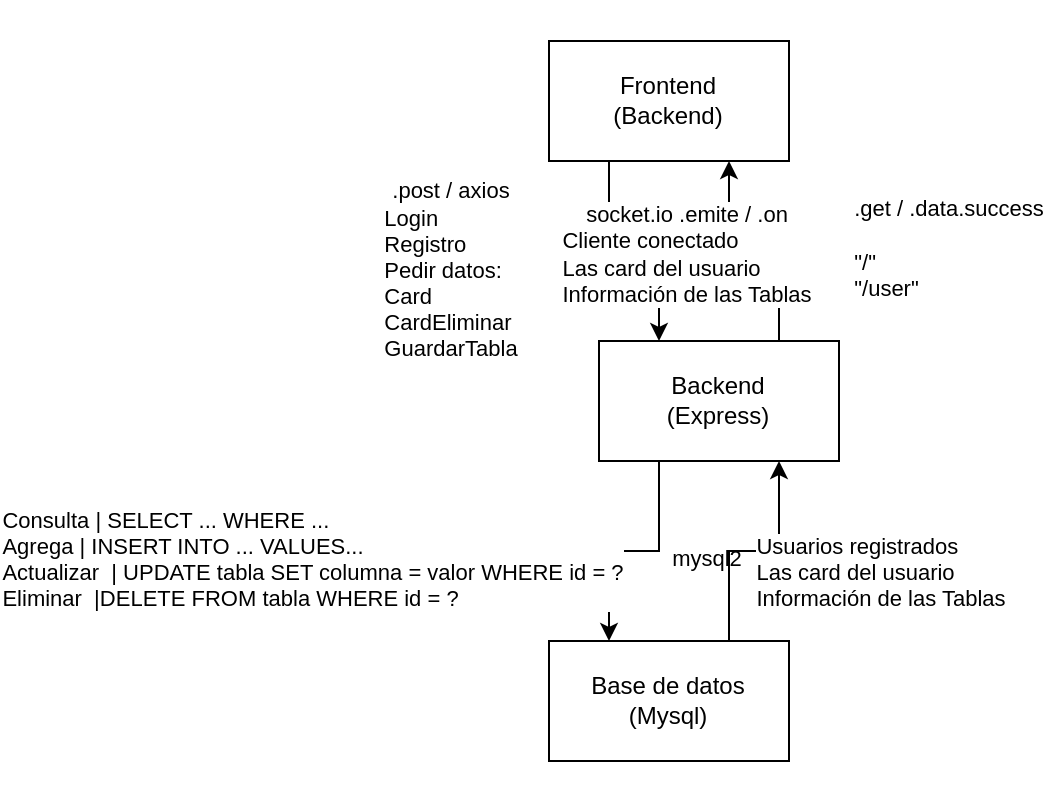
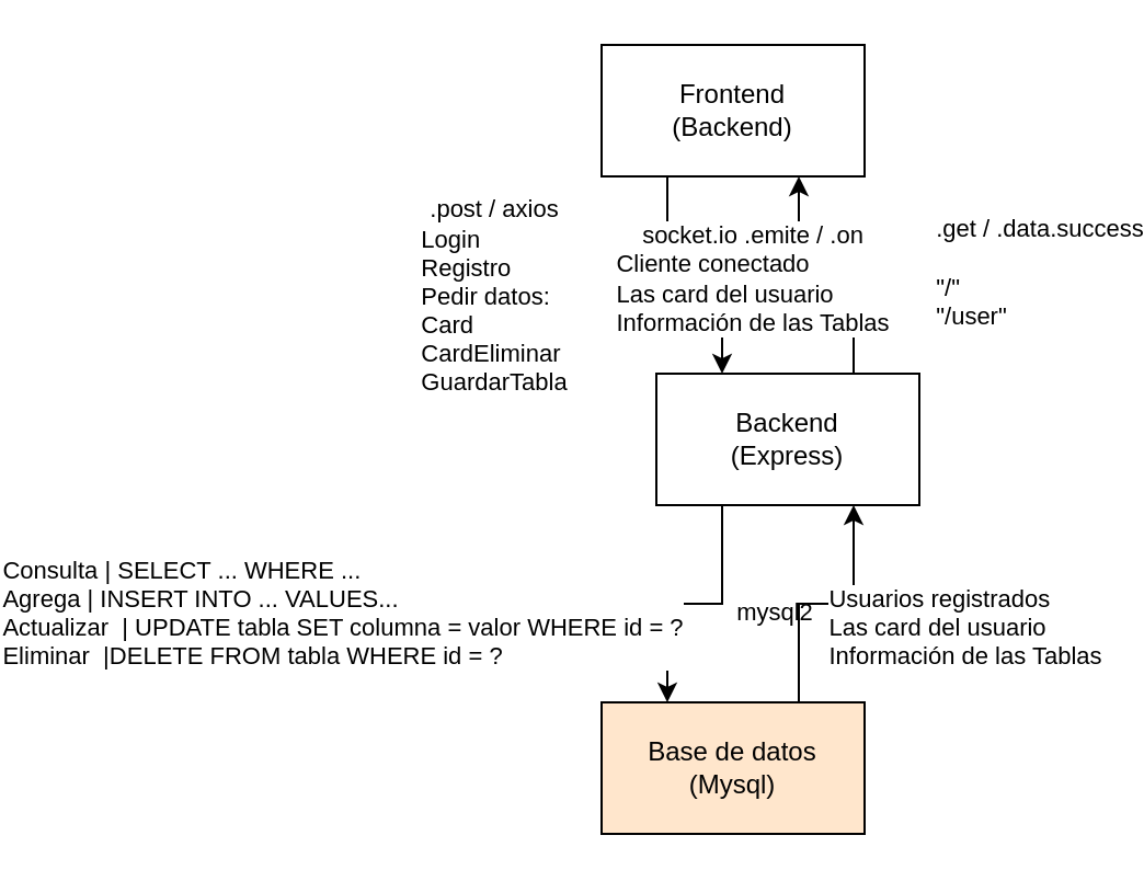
  <mxCell id="0" />
  <mxCell id="1" parent="0" />
  <mxCell id="2" style="edgeStyle=orthogonalEdgeStyle;rounded=0;orthogonalLoop=1;jettySize=auto;html=1;exitX=0.25;exitY=1;exitDx=0;exitDy=0;entryX=0.25;entryY=0;entryDx=0;entryDy=0;" parent="1" source="4" target="9" edge="1"><mxGeometry relative="1" as="geometry" /></mxCell>
  <mxCell id="3" value=".post / axios&lt;div style=&quot;text-align: left;&quot;&gt;Login&lt;/div&gt;&lt;div style=&quot;text-align: left;&quot;&gt;Registro&lt;/div&gt;&lt;div style=&quot;text-align: left;&quot;&gt;Pedir datos:&lt;/div&gt;&lt;div style=&quot;text-align: left;&quot;&gt;Card&lt;/div&gt;&lt;div style=&quot;text-align: left;&quot;&gt;CardEliminar&lt;/div&gt;&lt;div style=&quot;text-align: left;&quot;&gt;GuardarTabla&lt;/div&gt;" style="edgeLabel;html=1;align=center;verticalAlign=middle;resizable=0;points=[];" parent="2" vertex="1" connectable="0"><mxGeometry x="-0.35" y="-4" relative="1" as="geometry"><mxPoint x="-76" y="17" as="offset" /></mxGeometry></mxCell>
  <mxCell id="4" value="Frontend&lt;div&gt;(Backend)&lt;/div&gt;" style="rounded=0;whiteSpace=wrap;html=1;" parent="1" vertex="1"><mxGeometry x="20" y="20" width="120" height="60" as="geometry" /></mxCell>
  <mxCell id="5" style="edgeStyle=orthogonalEdgeStyle;rounded=0;orthogonalLoop=1;jettySize=auto;html=1;exitX=0.75;exitY=0;exitDx=0;exitDy=0;entryX=0.75;entryY=1;entryDx=0;entryDy=0;" parent="1" source="9" target="4" edge="1"><mxGeometry relative="1" as="geometry" /></mxCell>
  <mxCell id="6" style="edgeStyle=orthogonalEdgeStyle;rounded=0;orthogonalLoop=1;jettySize=auto;html=1;exitX=0.25;exitY=1;exitDx=0;exitDy=0;entryX=0.25;entryY=0;entryDx=0;entryDy=0;" parent="1" source="9" target="11" edge="1"><mxGeometry relative="1" as="geometry" /></mxCell>
  <mxCell id="7" value="&lt;br&gt;&lt;div style=&quot;text-align: left;&quot;&gt;&lt;span style=&quot;background-color: light-dark(#ffffff, var(--ge-dark-color, #121212)); color: light-dark(rgb(0, 0, 0), rgb(255, 255, 255));&quot;&gt;Consulta |&amp;nbsp;&lt;/span&gt;SELECT ... WHERE ...&lt;/div&gt;&lt;div style=&quot;text-align: left;&quot;&gt;&lt;span style=&quot;background-color: light-dark(#ffffff, var(--ge-dark-color, #121212)); color: light-dark(rgb(0, 0, 0), rgb(255, 255, 255));&quot;&gt;Agrega |&amp;nbsp;&lt;/span&gt;INSERT INTO ... VALUES...&amp;nbsp;&lt;/div&gt;&lt;div style=&quot;text-align: left;&quot;&gt;Actualizar&amp;nbsp; | UPDATE tabla SET columna = valor&amp;nbsp;WHERE id = ?&lt;/div&gt;&lt;div style=&quot;text-align: left;&quot;&gt;Eliminar&amp;nbsp; |DELETE FROM tabla WHERE id = ?&lt;/div&gt;" style="edgeLabel;html=1;align=center;verticalAlign=middle;resizable=0;points=[];" parent="6" vertex="1" connectable="0"><mxGeometry x="0.04" y="-1" relative="1" as="geometry"><mxPoint x="-159" y="-2" as="offset" /></mxGeometry></mxCell>
  <mxCell id="8" value="mysql2" style="edgeLabel;html=1;align=center;verticalAlign=middle;resizable=0;points=[];" parent="6" vertex="1" connectable="0"><mxGeometry x="-0.15" y="3" relative="1" as="geometry"><mxPoint x="27" as="offset" /></mxGeometry></mxCell>
  <mxCell id="9" value="Backend&lt;div&gt;(Express)&lt;/div&gt;" style="rounded=0;whiteSpace=wrap;html=1;" parent="1" vertex="1"><mxGeometry x="45" y="170" width="120" height="60" as="geometry" /></mxCell>
  <mxCell id="10" style="edgeStyle=orthogonalEdgeStyle;rounded=0;orthogonalLoop=1;jettySize=auto;html=1;exitX=0.75;exitY=0;exitDx=0;exitDy=0;entryX=0.75;entryY=1;entryDx=0;entryDy=0;" parent="1" source="11" target="9" edge="1"><mxGeometry relative="1" as="geometry" /></mxCell>
- <mxCell id="11" value="Base de datos&lt;div&gt;(Mysql)&lt;/div&gt;" style="rounded=0;whiteSpace=wrap;html=1;" parent="1" vertex="1"><mxGeometry x="20" y="320" width="120" height="60" as="geometry" /></mxCell>
+ <mxCell id="11" value="Base de datos&lt;div&gt;(Mysql)&lt;/div&gt;" style="rounded=0;whiteSpace=wrap;html=1;fillColor=#ffe6cc;" parent="1" vertex="1"><mxGeometry x="20" y="320" width="120" height="60" as="geometry" /></mxCell>
  <mxCell id="12" value="socket.io .emite / .on&lt;div&gt;&lt;div style=&quot;text-align: left;&quot;&gt;Cliente conectado&lt;/div&gt;&lt;div style=&quot;text-align: left;&quot;&gt;Las card del usuario&lt;/div&gt;&lt;div style=&quot;text-align: left;&quot;&gt;Información de las Tablas&lt;/div&gt;&lt;/div&gt;" style="edgeLabel;html=1;align=center;verticalAlign=middle;resizable=0;points=[];" parent="1" vertex="1" connectable="0"><mxGeometry x="90" y="120" as="geometry"><mxPoint x="-2" y="6" as="offset" /></mxGeometry></mxCell>
  <mxCell id="13" value="&lt;div style=&quot;text-align: left;&quot;&gt;&lt;div&gt;Usuarios registrados&lt;/div&gt;&lt;div&gt;Las card del usuario&lt;/div&gt;&lt;div&gt;Información de las Tablas&lt;/div&gt;&lt;/div&gt;" style="edgeLabel;html=1;align=center;verticalAlign=middle;resizable=0;points=[];" parent="1" vertex="1" connectable="0"><mxGeometry x="180" y="280" as="geometry"><mxPoint x="5" y="5" as="offset" /></mxGeometry></mxCell>
  <mxCell id="14" value=".get / .data.success&lt;div&gt;&lt;br&gt;&lt;/div&gt;&lt;div style=&quot;text-align: left;&quot;&gt;&quot;/&quot;&lt;/div&gt;&lt;div style=&quot;text-align: left;&quot;&gt;&quot;/user&quot;&lt;/div&gt;" style="edgeLabel;html=1;align=center;verticalAlign=middle;resizable=0;points=[];" vertex="1" connectable="0" parent="1"><mxGeometry x="220" y="110" as="geometry"><mxPoint x="-1" y="13" as="offset" /></mxGeometry></mxCell>
